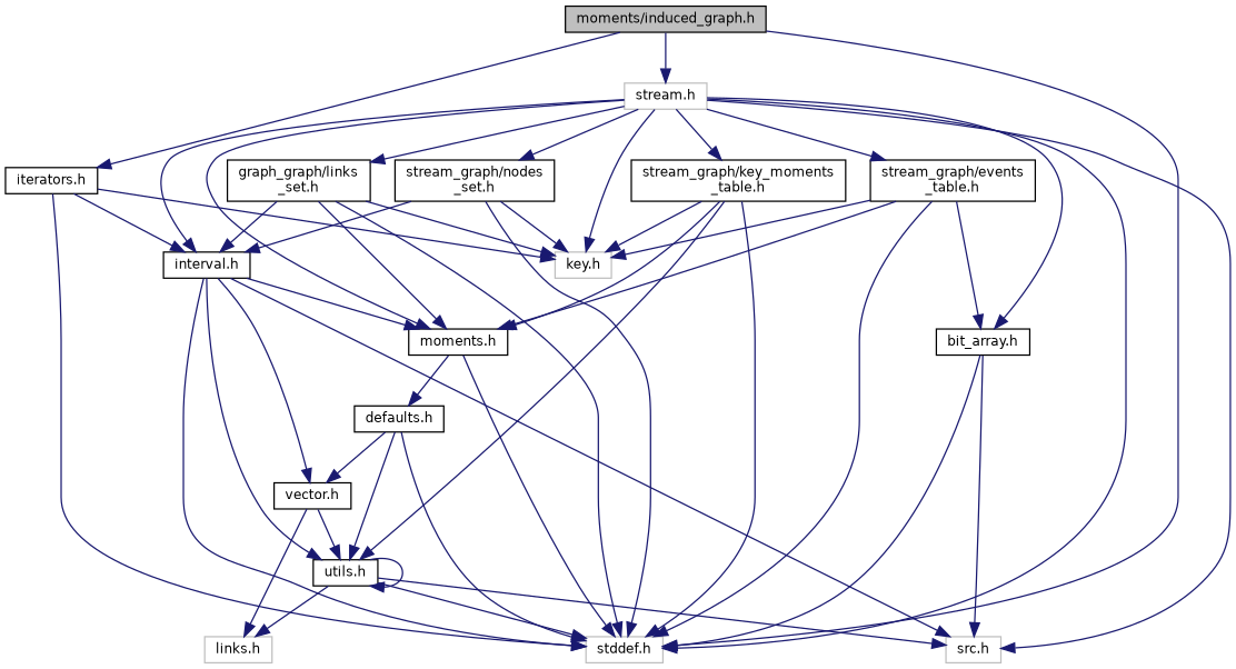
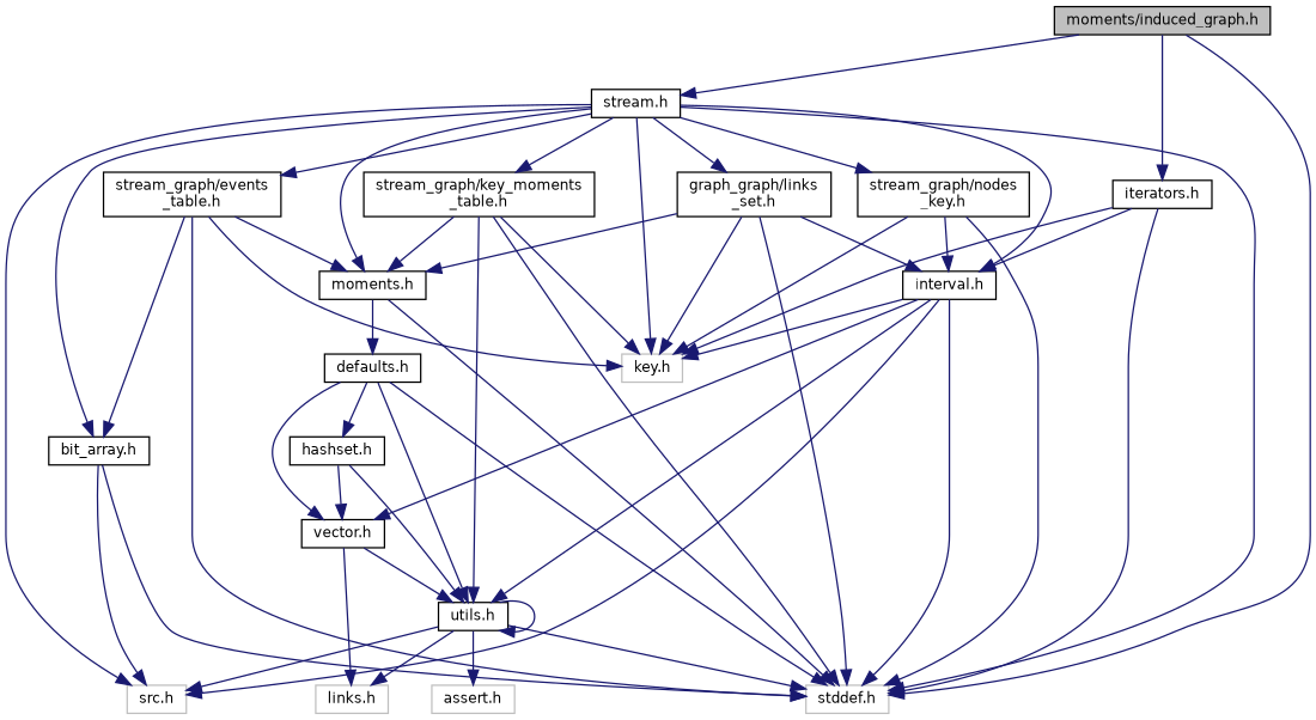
  digraph {
    node [color=black fillcolor=white fontname=Helvetica fontsize=10 shape=record style=filled]
    edge [color=midnightblue fontname=Helvetica fontsize=10 labelfontname=Helvetica labelfontsize=10 style=solid]
    n1 [fillcolor=grey75 fontcolor=black height=0.2 label="moments/induced_graph.h" width=0.4]
    n2 [height=0.2 label="iterators.h" width=0.4]
    n3 [color=grey75 height=0.2 label="stddef.h" width=0.4]
-   n4 [color=grey75 height=0.2 label="stream.h" width=0.4]
+   n4 [height=0.2 label="stream.h" width=0.4]
    n5 [height=0.2 label="interval.h" width=0.4]
    n6 [color=grey75 height=0.2 label="key.h" width=0.4]
    n7 [height=0.2 label="moments.h" width=0.4]
    n8 [color=grey75 height=0.2 label="src.h" width=0.4]
    n9 [height=0.2 label="bit_array.h" width=0.4]
    n10 [height=0.2 label="stream_graph/events\l_table.h" width=0.4]
    n11 [height=0.2 label="stream_graph/key_moments\l_table.h" width=0.4]
    n12 [height=0.2 label="graph_graph/links\l_set.h" width=0.4]
-   n13 [height=0.2 label="stream_graph/nodes\l_set.h" width=0.4]
+   n13 [height=0.2 label="stream_graph/nodes\l_key.h" width=0.4]
    n14 [height=0.2 label="utils.h" width=0.4]
    n15 [height=0.2 label="vector.h" width=0.4]
    n16 [height=0.2 label="defaults.h" width=0.4]
+   n17 [color=grey75 height=0.2 label="assert.h" width=0.4]
    n18 [color=grey75 height=0.2 label="links.h" width=0.4]
+   n19 [height=0.2 label="hashset.h" width=0.4]
    n1 -> n2
    n1 -> n3
    n1 -> n4
    n2 -> n3
    n2 -> n5
    n2 -> n6
    n4 -> n3
    n4 -> n5
    n4 -> n6
    n4 -> n7
    n4 -> n8
    n4 -> n9
    n4 -> n10
    n4 -> n11
    n4 -> n12
    n4 -> n13
    n5 -> n3
-   n5 -> n7
+   n5 -> n6
    n5 -> n8
    n5 -> n14
    n5 -> n15
    n7 -> n3
    n7 -> n16
    n9 -> n3
    n9 -> n8
    n10 -> n3
    n10 -> n6
    n10 -> n7
    n10 -> n9
    n11 -> n3
    n11 -> n6
    n11 -> n7
    n11 -> n14
    n12 -> n3
    n12 -> n5
    n12 -> n6
    n12 -> n7
    n13 -> n3
    n13 -> n5
    n13 -> n6
    n14 -> n3
    n14 -> n8
    n14 -> n14
+   n14 -> n17
    n14 -> n18
    n15 -> n14
    n15 -> n18
    n16 -> n3
    n16 -> n14
    n16 -> n15
+   n16 -> n19
+   n19 -> n14
+   n19 -> n15
  }
